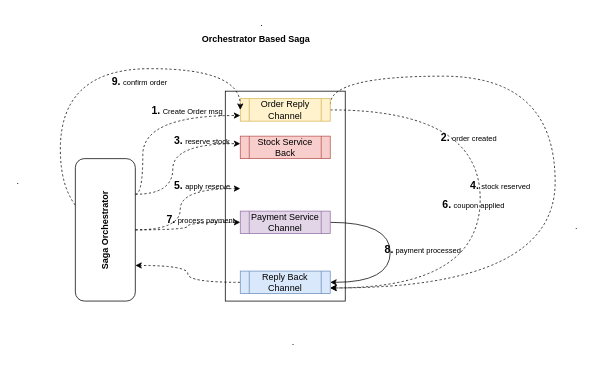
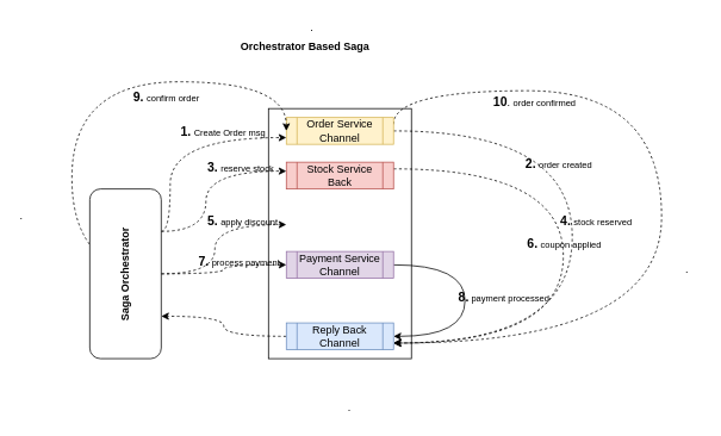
  <mxCell id="0" />
  <mxCell id="1" parent="0" />
  <mxCell id="2" value="" style="rounded=0;whiteSpace=wrap;html=1;" vertex="1" parent="1"><mxGeometry x="300" y="121" width="160" height="280" as="geometry" /></mxCell>
+ <mxCell id="3" style="edgeStyle=orthogonalEdgeStyle;curved=1;rounded=0;orthogonalLoop=1;jettySize=auto;html=1;exitX=1;exitY=0.25;exitDx=0;exitDy=0;entryX=1;entryY=0.75;entryDx=0;entryDy=0;dashed=1;" edge="1" parent="1" source="4" target="11"><mxGeometry relative="1" as="geometry"><Array as="points"><mxPoint x="630" y="189" /><mxPoint x="630" y="384" /></Array></mxGeometry></mxCell>
  <mxCell id="4" value="Stock Service Back" style="shape=process;whiteSpace=wrap;html=1;backgroundOutline=1;fillColor=#f8cecc;strokeColor=#b85450;" vertex="1" parent="1"><mxGeometry x="320" y="181" width="120" height="30" as="geometry" /></mxCell>
  <mxCell id="5" style="edgeStyle=orthogonalEdgeStyle;curved=1;rounded=0;orthogonalLoop=1;jettySize=auto;html=1;exitX=1;exitY=0.5;exitDx=0;exitDy=0;entryX=1;entryY=0.75;entryDx=0;entryDy=0;dashed=1;" edge="1" parent="1" source="7" target="11"><mxGeometry relative="1" as="geometry"><Array as="points"><mxPoint x="640" y="146" /><mxPoint x="640" y="384" /></Array></mxGeometry></mxCell>
  <mxCell id="6" style="edgeStyle=orthogonalEdgeStyle;curved=1;rounded=0;orthogonalLoop=1;jettySize=auto;html=1;exitX=1;exitY=0.25;exitDx=0;exitDy=0;entryX=1;entryY=0.75;entryDx=0;entryDy=0;dashed=1;" edge="1" parent="1" source="7" target="11"><mxGeometry relative="1" as="geometry"><Array as="points"><mxPoint x="440" y="101" /><mxPoint x="740" y="101" /><mxPoint x="740" y="384" /></Array></mxGeometry></mxCell>
- <mxCell id="7" value="Order Reply Channel" style="shape=process;whiteSpace=wrap;html=1;backgroundOutline=1;fillColor=#fff2cc;strokeColor=#d6b656;" vertex="1" parent="1"><mxGeometry x="320" y="131" width="120" height="30" as="geometry" /></mxCell>
+ <mxCell id="7" value="Order Service Channel" style="shape=process;whiteSpace=wrap;html=1;backgroundOutline=1;fillColor=#fff2cc;strokeColor=#d6b656;" vertex="1" parent="1"><mxGeometry x="320" y="131" width="120" height="30" as="geometry" /></mxCell>
  <mxCell id="8" style="edgeStyle=orthogonalEdgeStyle;curved=1;rounded=0;orthogonalLoop=1;jettySize=auto;html=1;exitX=1;exitY=0.5;exitDx=0;exitDy=0;entryX=1;entryY=0.5;entryDx=0;entryDy=0;dashed=0;" edge="1" parent="1" source="9" target="11"><mxGeometry relative="1" as="geometry"><Array as="points"><mxPoint x="520" y="296" /><mxPoint x="520" y="376" /></Array></mxGeometry></mxCell>
  <mxCell id="9" value="Payment Service Channel" style="shape=process;whiteSpace=wrap;html=1;backgroundOutline=1;fillColor=#e1d5e7;strokeColor=#9673a6;" vertex="1" parent="1"><mxGeometry x="320" y="281" width="120" height="30" as="geometry" /></mxCell>
  <mxCell id="10" style="edgeStyle=orthogonalEdgeStyle;curved=1;rounded=0;orthogonalLoop=1;jettySize=auto;html=1;exitX=0;exitY=0.5;exitDx=0;exitDy=0;entryX=1;entryY=0.75;entryDx=0;entryDy=0;dashed=1;" edge="1" parent="1" source="11" target="17"><mxGeometry relative="1" as="geometry" /></mxCell>
  <mxCell id="11" value="Reply Back Channel" style="shape=process;whiteSpace=wrap;html=1;backgroundOutline=1;fillColor=#dae8fc;strokeColor=#6c8ebf;" vertex="1" parent="1"><mxGeometry x="320" y="361" width="120" height="30" as="geometry" /></mxCell>
  <mxCell id="12" style="edgeStyle=orthogonalEdgeStyle;rounded=0;orthogonalLoop=1;jettySize=auto;html=1;exitX=1;exitY=0.25;exitDx=0;exitDy=0;entryX=0;entryY=0.75;entryDx=0;entryDy=0;curved=1;dashed=1;" edge="1" parent="1" source="17" target="7"><mxGeometry relative="1" as="geometry"><Array as="points"><mxPoint x="190" y="259" /><mxPoint x="190" y="154" /></Array></mxGeometry></mxCell>
  <mxCell id="13" style="edgeStyle=orthogonalEdgeStyle;rounded=0;orthogonalLoop=1;jettySize=auto;html=1;exitX=1;exitY=0.25;exitDx=0;exitDy=0;entryX=0.125;entryY=0.25;entryDx=0;entryDy=0;entryPerimeter=0;curved=1;dashed=1;" edge="1" parent="1" source="17" target="2"><mxGeometry relative="1" as="geometry"><Array as="points"><mxPoint x="230" y="259" /><mxPoint x="230" y="191" /></Array></mxGeometry></mxCell>
  <mxCell id="14" style="edgeStyle=orthogonalEdgeStyle;curved=1;rounded=0;orthogonalLoop=1;jettySize=auto;html=1;exitX=1;exitY=0.5;exitDx=0;exitDy=0;entryX=0.125;entryY=0.464;entryDx=0;entryDy=0;entryPerimeter=0;dashed=1;" edge="1" parent="1" source="17" target="2"><mxGeometry relative="1" as="geometry" /></mxCell>
  <mxCell id="15" style="edgeStyle=orthogonalEdgeStyle;curved=1;rounded=0;orthogonalLoop=1;jettySize=auto;html=1;exitX=1;exitY=0.5;exitDx=0;exitDy=0;entryX=0;entryY=0.5;entryDx=0;entryDy=0;dashed=1;" edge="1" parent="1" source="17" target="9"><mxGeometry relative="1" as="geometry" /></mxCell>
  <mxCell id="16" style="edgeStyle=orthogonalEdgeStyle;curved=1;rounded=0;orthogonalLoop=1;jettySize=auto;html=1;exitX=1;exitY=0.5;exitDx=0;exitDy=0;entryX=0;entryY=0.5;entryDx=0;entryDy=0;dashed=1;" edge="1" parent="1" source="17" target="7"><mxGeometry relative="1" as="geometry"><Array as="points"><mxPoint x="80" y="306" /><mxPoint x="80" y="91" /><mxPoint x="320" y="91" /></Array></mxGeometry></mxCell>
  <mxCell id="17" value="" style="rounded=1;whiteSpace=wrap;html=1;" vertex="1" parent="1"><mxGeometry x="100" y="211" width="80" height="190" as="geometry" /></mxCell>
  <mxCell id="18" value="&lt;b&gt;Saga Orchestrator&lt;/b&gt;" style="text;html=1;resizable=0;points=[];autosize=1;align=left;verticalAlign=top;spacingTop=-4;rotation=-90;" vertex="1" parent="1"><mxGeometry x="80" y="291" width="120" height="20" as="geometry" /></mxCell>
  <mxCell id="19" value="&lt;b&gt;&lt;font style=&quot;font-size: 14px&quot;&gt;1.&lt;/font&gt;&lt;/b&gt; &lt;font style=&quot;font-size: 10px&quot;&gt;Create Order msg&lt;/font&gt;" style="text;html=1;resizable=0;points=[];autosize=1;align=left;verticalAlign=top;spacingTop=-4;rotation=0;" vertex="1" parent="1"><mxGeometry x="200" y="136" width="110" height="20" as="geometry" /></mxCell>
  <mxCell id="20" value="&lt;b&gt;&lt;font style=&quot;font-size: 14px&quot;&gt;3.&lt;/font&gt;&lt;/b&gt; &lt;font style=&quot;font-size: 10px&quot;&gt;reserve stock&lt;/font&gt;" style="text;html=1;resizable=0;points=[];autosize=1;align=left;verticalAlign=top;spacingTop=-4;" vertex="1" parent="1"><mxGeometry x="230" y="176" width="90" height="20" as="geometry" /></mxCell>
- <mxCell id="21" value="&lt;b&gt;&lt;font style=&quot;font-size: 14px&quot;&gt;5.&lt;/font&gt;&lt;/b&gt; &lt;font style=&quot;font-size: 10px&quot;&gt;apply reserve&lt;/font&gt;" style="text;html=1;resizable=0;points=[];autosize=1;align=left;verticalAlign=top;spacingTop=-4;" vertex="1" parent="1"><mxGeometry x="230" y="236" width="90" height="20" as="geometry" /></mxCell>
+ <mxCell id="21" value="&lt;b&gt;&lt;font style=&quot;font-size: 14px&quot;&gt;5.&lt;/font&gt;&lt;/b&gt; &lt;font style=&quot;font-size: 10px&quot;&gt;apply discount&lt;/font&gt;" style="text;html=1;resizable=0;points=[];autosize=1;align=left;verticalAlign=top;spacingTop=-4;" vertex="1" parent="1"><mxGeometry x="230" y="236" width="90" height="20" as="geometry" /></mxCell>
  <mxCell id="22" value="&lt;b&gt;&lt;font style=&quot;font-size: 14px&quot;&gt;7.&lt;/font&gt;&lt;/b&gt; &lt;font style=&quot;font-size: 10px&quot;&gt;process payment&lt;/font&gt;" style="text;html=1;resizable=0;points=[];autosize=1;align=left;verticalAlign=top;spacingTop=-4;" vertex="1" parent="1"><mxGeometry x="220" y="281" width="110" height="20" as="geometry" /></mxCell>
  <mxCell id="23" value="&lt;b&gt;&lt;font style=&quot;font-size: 14px&quot;&gt;2.&lt;/font&gt;&lt;/b&gt; &lt;font style=&quot;font-size: 10px&quot;&gt;order created&lt;/font&gt;" style="text;html=1;resizable=0;points=[];autosize=1;align=left;verticalAlign=top;spacingTop=-4;" vertex="1" parent="1"><mxGeometry x="586" y="172" width="90" height="20" as="geometry" /></mxCell>
  <mxCell id="24" value="&lt;b&gt;&lt;font style=&quot;font-size: 14px&quot;&gt;4.&lt;/font&gt;&lt;/b&gt; &lt;font style=&quot;font-size: 10px&quot;&gt;stock reserved&lt;/font&gt;" style="text;html=1;resizable=0;points=[];autosize=1;align=left;verticalAlign=top;spacingTop=-4;" vertex="1" parent="1"><mxGeometry x="625" y="236" width="100" height="20" as="geometry" /></mxCell>
  <mxCell id="25" value="&lt;b&gt;&lt;font style=&quot;font-size: 14px&quot;&gt;6.&lt;/font&gt;&lt;/b&gt; &lt;font style=&quot;font-size: 10px&quot;&gt;coupon applied&lt;/font&gt;" style="text;html=1;resizable=0;points=[];autosize=1;align=left;verticalAlign=top;spacingTop=-4;" vertex="1" parent="1"><mxGeometry x="588" y="261" width="100" height="20" as="geometry" /></mxCell>
  <mxCell id="26" value="&lt;b&gt;&lt;font style=&quot;font-size: 14px&quot;&gt;8.&lt;/font&gt;&lt;/b&gt;&lt;font style=&quot;font-size: 10px&quot;&gt; payment processed&lt;/font&gt;" style="text;html=1;resizable=0;points=[];autosize=1;align=left;verticalAlign=top;spacingTop=-4;" vertex="1" parent="1"><mxGeometry x="511" y="322" width="120" height="20" as="geometry" /></mxCell>
  <mxCell id="27" value="&lt;b&gt;&lt;font style=&quot;font-size: 14px&quot;&gt;9.&lt;/font&gt;&lt;/b&gt; &lt;font style=&quot;font-size: 10px&quot;&gt;confirm order&lt;/font&gt;" style="text;html=1;resizable=0;points=[];autosize=1;align=left;verticalAlign=top;spacingTop=-4;" vertex="1" parent="1"><mxGeometry x="147" y="97" width="90" height="20" as="geometry" /></mxCell>
+ <mxCell id="28" value="&lt;b&gt;&lt;font style=&quot;font-size: 14px&quot;&gt;10&lt;/font&gt;&lt;/b&gt;. &lt;font style=&quot;font-size: 10px&quot;&gt;order confirmed&lt;/font&gt;" style="text;html=1;resizable=0;points=[];autosize=1;align=left;verticalAlign=top;spacingTop=-4;" vertex="1" parent="1"><mxGeometry x="550" y="102" width="110" height="20" as="geometry" /></mxCell>
  <mxCell id="29" value="&lt;b&gt;Orchestrator Based Saga&lt;/b&gt;" style="text;html=1;resizable=0;points=[];autosize=1;align=left;verticalAlign=top;spacingTop=-4;" vertex="1" parent="1"><mxGeometry x="267" y="42" width="160" height="20" as="geometry" /></mxCell>
  <mxCell id="30" value="." style="text;html=1;resizable=0;points=[];autosize=1;align=left;verticalAlign=top;spacingTop=-4;" vertex="1" parent="1"><mxGeometry x="345" y="20" width="20" height="20" as="geometry" /></mxCell>
  <mxCell id="31" value="." style="text;html=1;resizable=0;points=[];autosize=1;align=left;verticalAlign=top;spacingTop=-4;" vertex="1" parent="1"><mxGeometry x="20" y="232" width="20" height="20" as="geometry" /></mxCell>
  <mxCell id="32" value="." style="text;html=1;resizable=0;points=[];autosize=1;align=left;verticalAlign=top;spacingTop=-4;" vertex="1" parent="1"><mxGeometry x="765" y="292" width="20" height="20" as="geometry" /></mxCell>
  <mxCell id="33" value="." style="text;html=1;resizable=0;points=[];autosize=1;align=left;verticalAlign=top;spacingTop=-4;" vertex="1" parent="1"><mxGeometry x="387" y="446" width="20" height="20" as="geometry" /></mxCell>
